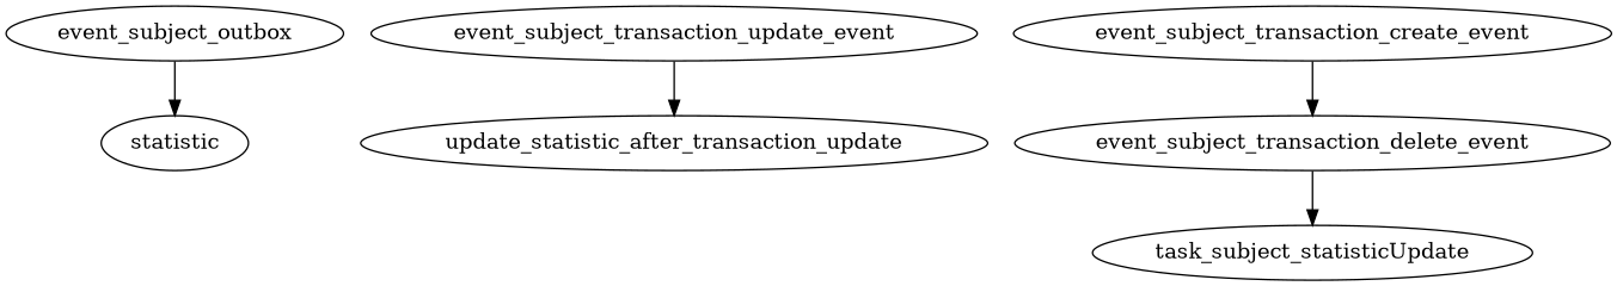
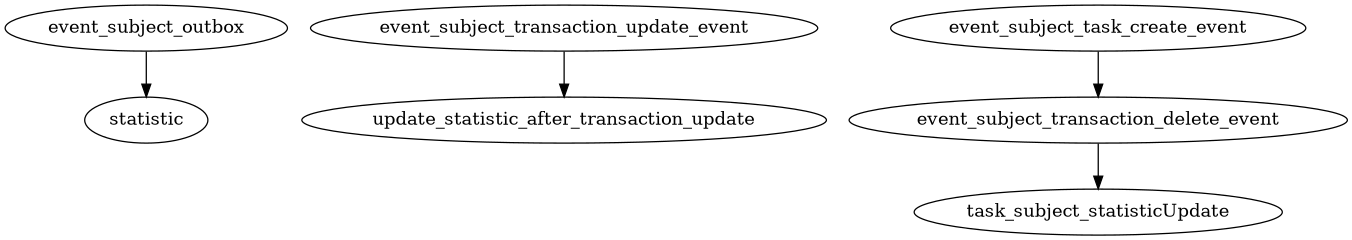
  digraph {
    n1 [label=statistic]
    event_subject_outbox
    event_subject_transaction_update_event
    update_statistic_after_transaction_update
-   event_subject_transaction_create_event
+   event_subject_transaction_create_event [label=event_subject_task_create_event]
    event_subject_transaction_delete_event
    task_subject_statisticUpdate
    event_subject_outbox -> n1
    event_subject_transaction_update_event -> update_statistic_after_transaction_update
    event_subject_transaction_create_event -> event_subject_transaction_delete_event
    event_subject_transaction_delete_event -> task_subject_statisticUpdate
  }
